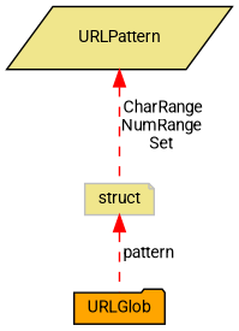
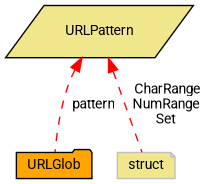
  digraph {
    fontname=Roboto
    node [color=black fillcolor=khaki fontname=Roboto fontsize=10 style=filled]
    edge [color=red dir=back fontname=Roboto fontsize=10 labelfontname=Helvetica labelfontsize=10 style=dashed]
    n1 [fillcolor=orange fontcolor=black height=0.2 label=URLGlob shape=folder width=0.4]
    n2 [height=0.2 label=URLPattern shape=parallelogram width=0.4]
    n3 [color=grey75 height=0.2 label=struct shape=note width=0.4]
-   n3 -> n1 [label=" pattern"]
+   n2 -> n1 [label=" pattern"]
    n2 -> n3 [label=" CharRange\nNumRange\nSet"]
  }
